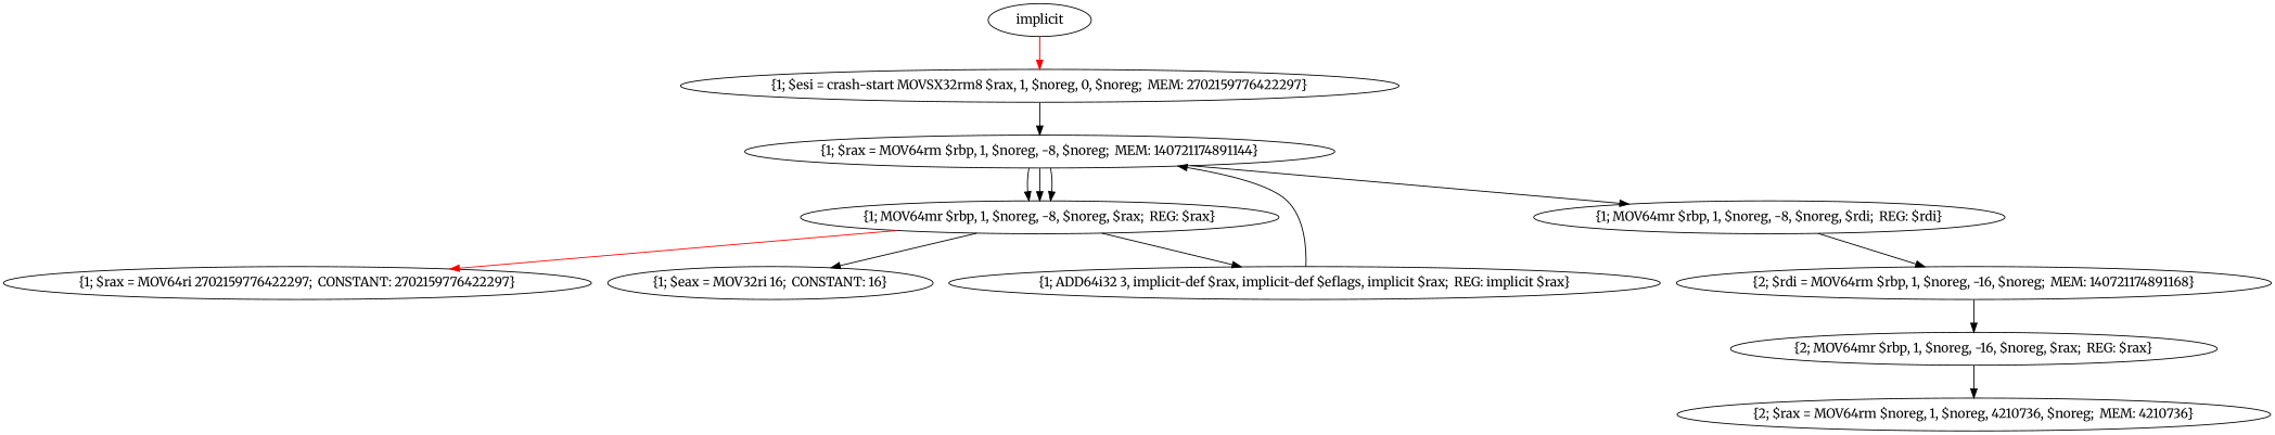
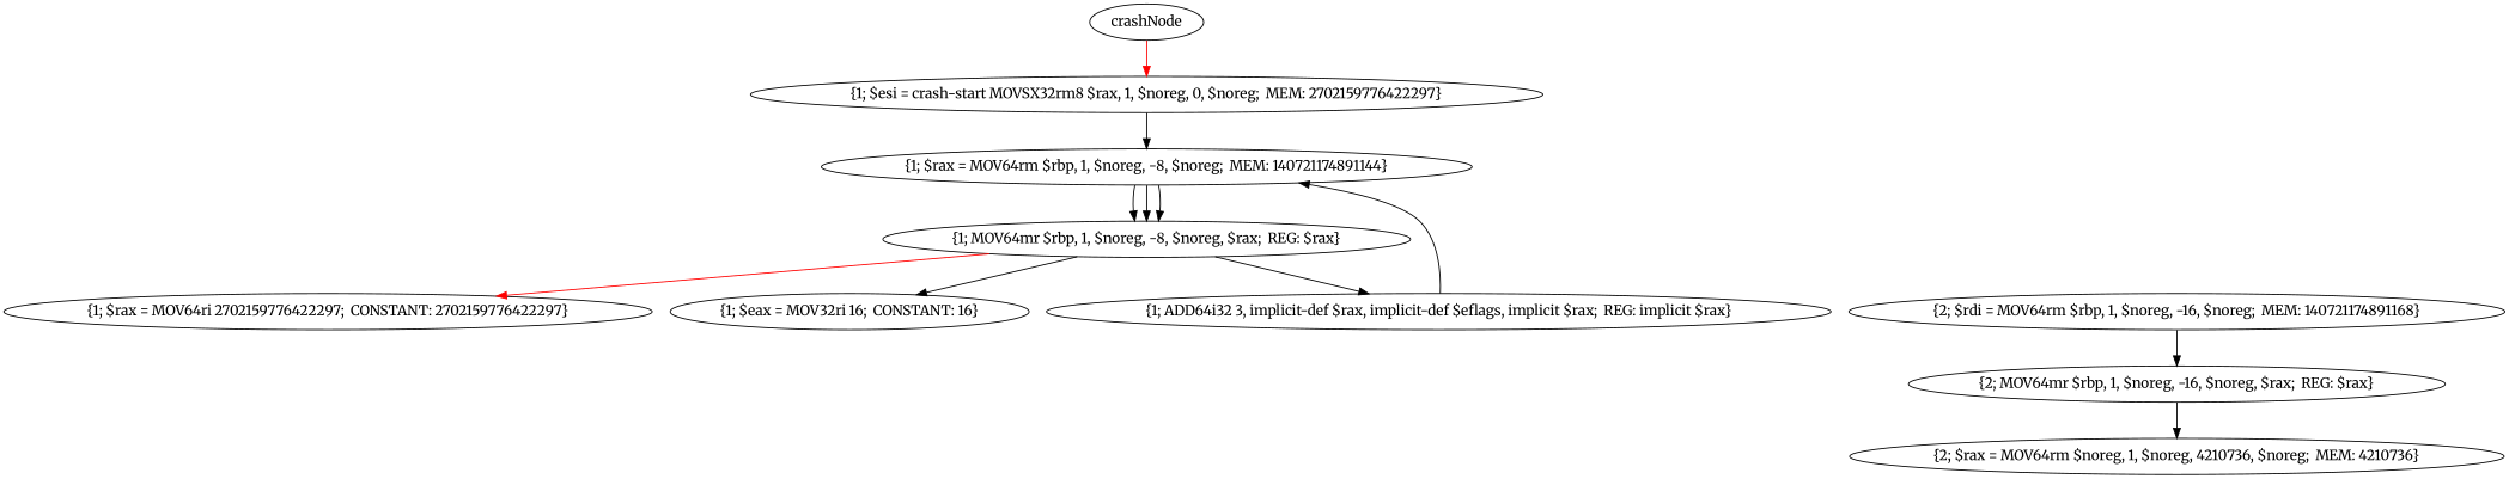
  digraph {
    fontname=Merriweather
    node [fontname=Merriweather]
    edge [fontname=Merriweather]
-   crashNode [label=implicit]
+   crashNode
    "{1; $esi = crash-start MOVSX32rm8 $rax, 1, $noreg, 0, $noreg;  MEM: 2702159776422297}"
    "{1; $rax = MOV64rm $rbp, 1, $noreg, -8, $noreg;  MEM: 140721174891144}"
    "{1; MOV64mr $rbp, 1, $noreg, -8, $noreg, $rax;  REG: $rax}"
-   "{1; MOV64mr $rbp, 1, $noreg, -8, $noreg, $rdi;  REG: $rdi}"
    "{1; $rax = MOV64ri 2702159776422297;  CONSTANT: 2702159776422297}"
    "{1; $eax = MOV32ri 16;  CONSTANT: 16}"
    "{1; ADD64i32 3, implicit-def $rax, implicit-def $eflags, implicit $rax;  REG: implicit $rax}"
    "{2; $rdi = MOV64rm $rbp, 1, $noreg, -16, $noreg;  MEM: 140721174891168}"
    "{2; MOV64mr $rbp, 1, $noreg, -16, $noreg, $rax;  REG: $rax}"
    "{2; $rax = MOV64rm $noreg, 1, $noreg, 4210736, $noreg;  MEM: 4210736}"
    crashNode -> "{1; $esi = crash-start MOVSX32rm8 $rax, 1, $noreg, 0, $noreg;  MEM: 2702159776422297}" [color=red]
    "{1; $esi = crash-start MOVSX32rm8 $rax, 1, $noreg, 0, $noreg;  MEM: 2702159776422297}" -> "{1; $rax = MOV64rm $rbp, 1, $noreg, -8, $noreg;  MEM: 140721174891144}"
    "{1; $rax = MOV64rm $rbp, 1, $noreg, -8, $noreg;  MEM: 140721174891144}" -> "{1; MOV64mr $rbp, 1, $noreg, -8, $noreg, $rax;  REG: $rax}"
    "{1; $rax = MOV64rm $rbp, 1, $noreg, -8, $noreg;  MEM: 140721174891144}" -> "{1; MOV64mr $rbp, 1, $noreg, -8, $noreg, $rax;  REG: $rax}"
    "{1; $rax = MOV64rm $rbp, 1, $noreg, -8, $noreg;  MEM: 140721174891144}" -> "{1; MOV64mr $rbp, 1, $noreg, -8, $noreg, $rax;  REG: $rax}"
-   "{1; $rax = MOV64rm $rbp, 1, $noreg, -8, $noreg;  MEM: 140721174891144}" -> "{1; MOV64mr $rbp, 1, $noreg, -8, $noreg, $rdi;  REG: $rdi}"
    "{1; MOV64mr $rbp, 1, $noreg, -8, $noreg, $rax;  REG: $rax}" -> "{1; $rax = MOV64ri 2702159776422297;  CONSTANT: 2702159776422297}" [color=red]
    "{1; MOV64mr $rbp, 1, $noreg, -8, $noreg, $rax;  REG: $rax}" -> "{1; $eax = MOV32ri 16;  CONSTANT: 16}" [color=black]
    "{1; MOV64mr $rbp, 1, $noreg, -8, $noreg, $rax;  REG: $rax}" -> "{1; ADD64i32 3, implicit-def $rax, implicit-def $eflags, implicit $rax;  REG: implicit $rax}"
-   "{1; MOV64mr $rbp, 1, $noreg, -8, $noreg, $rdi;  REG: $rdi}" -> "{2; $rdi = MOV64rm $rbp, 1, $noreg, -16, $noreg;  MEM: 140721174891168}"
    "{1; ADD64i32 3, implicit-def $rax, implicit-def $eflags, implicit $rax;  REG: implicit $rax}" -> "{1; $rax = MOV64rm $rbp, 1, $noreg, -8, $noreg;  MEM: 140721174891144}"
    "{2; $rdi = MOV64rm $rbp, 1, $noreg, -16, $noreg;  MEM: 140721174891168}" -> "{2; MOV64mr $rbp, 1, $noreg, -16, $noreg, $rax;  REG: $rax}"
    "{2; MOV64mr $rbp, 1, $noreg, -16, $noreg, $rax;  REG: $rax}" -> "{2; $rax = MOV64rm $noreg, 1, $noreg, 4210736, $noreg;  MEM: 4210736}"
  }
